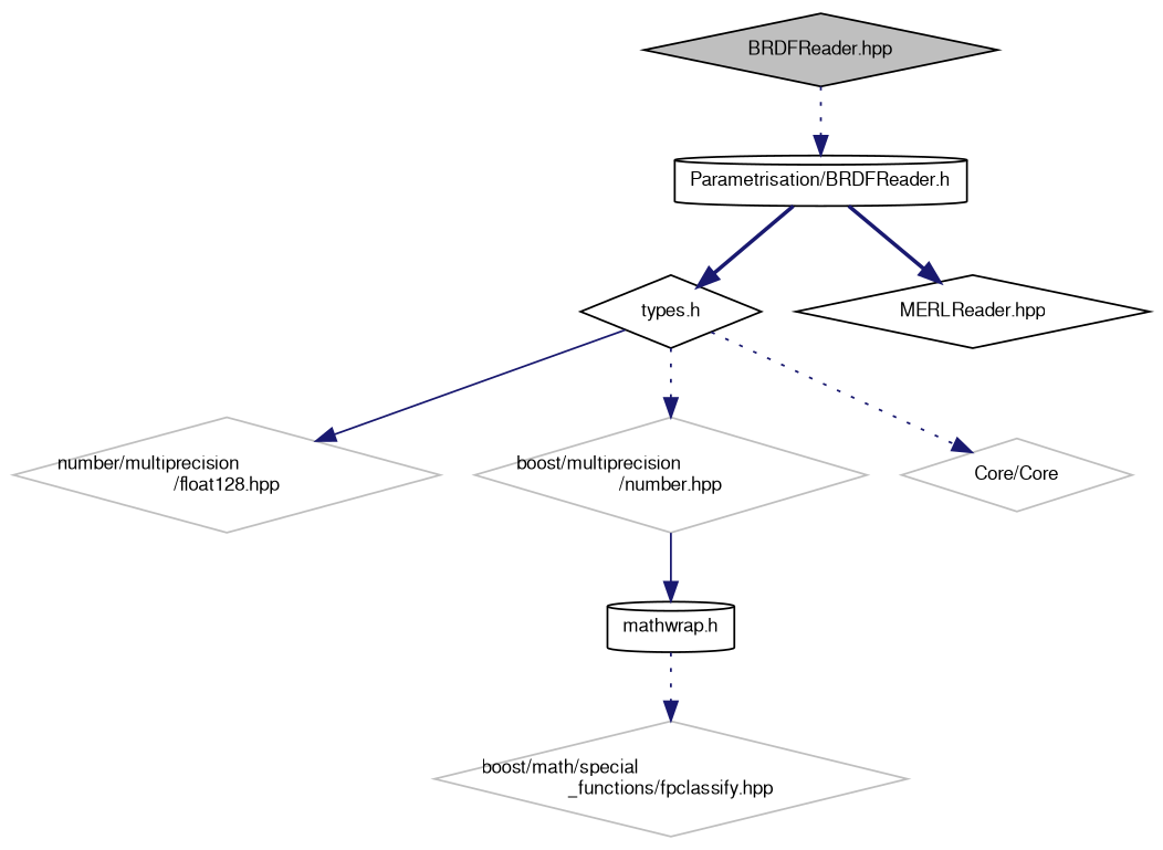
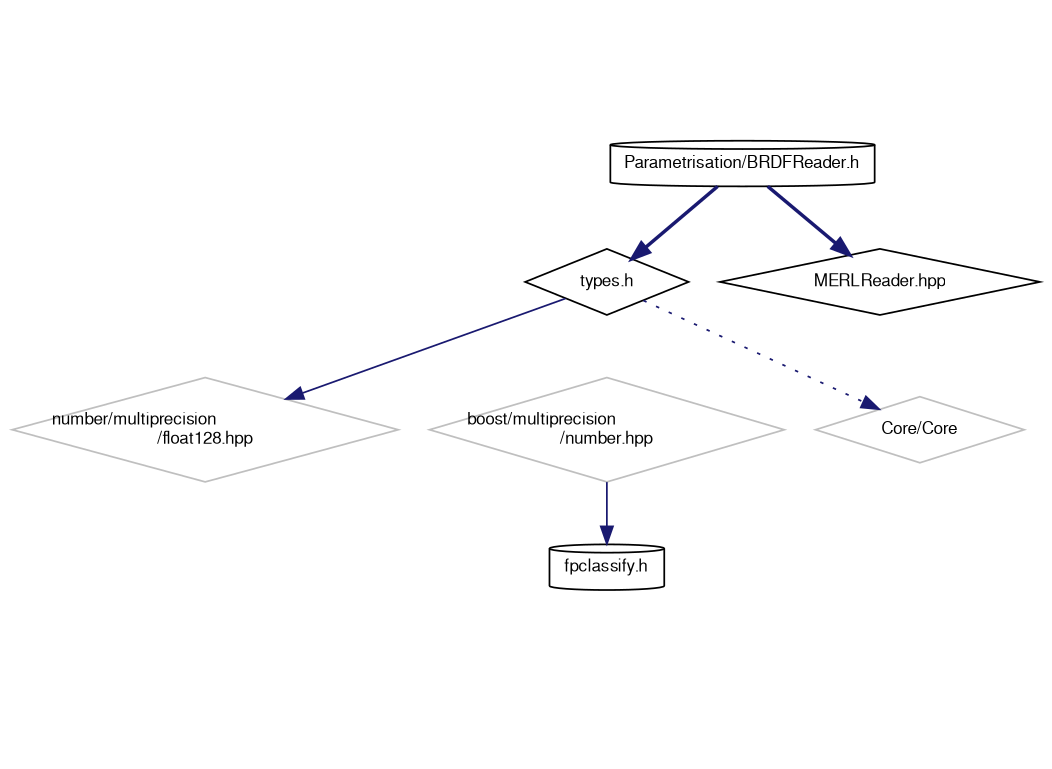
  digraph {
    node [color=black fillcolor=white fontname=FreeSans fontsize=10 shape=diamond style=filled]
    edge [color=midnightblue fontname=FreeSans fontsize=10 labelfontname=FreeSans labelfontsize=10 style=dotted]
-   n1 [fillcolor=grey75 fontcolor=black height=0.2 label="BRDFReader.hpp" width=0.4]
    n2 [height=0.2 label="Parametrisation/BRDFReader.h" shape=cylinder width=0.4]
    n3 [height=0.2 label="types.h" width=0.4]
    n4 [height=0.2 label="MERLReader.hpp" width=0.4]
    n5 [color=grey75 height=0.2 label="number/multiprecision\l/float128.hpp" width=0.4]
    n6 [color=grey75 height=0.2 label="boost/multiprecision\l/number.hpp" width=0.4]
    n7 [color=grey75 height=0.2 label="Core/Core" width=0.4]
-   n8 [height=0.2 label="mathwrap.h" shape=cylinder width=0.4]
-   n9 [color=grey75 height=0.2 label="boost/math/special\l_functions/fpclassify.hpp" width=0.4]
-   n1 -> n2
+   n8 [height=0.2 label="fpclassify.h" shape=cylinder width=0.4]
    n2 -> n3 [style=bold]
    n2 -> n4 [style=bold]
    n3 -> n5 [style=solid]
-   n3 -> n6
    n3 -> n7
    n6 -> n8 [style=solid]
-   n8 -> n9
  }
